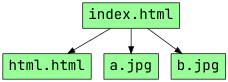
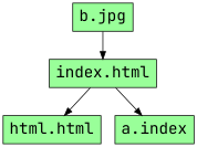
  digraph {
    fontname="JetBrains Mono"
    fontsize=20
    node [fillcolor="#99ff99" fontname="JetBrains Mono" fontsize=20 shape=box style=filled]
    edge [fontname="JetBrains Mono" fontsize=20]
    n1 [label="index.html"]
    n2 [label="html.html"]
-   n3 [label="a.jpg"]
+   n3 [label="a.index"]
    n4 [label="b.jpg"]
    n1 -> n2
    n1 -> n3
-   n1 -> n4
+   n4 -> n1
  }
